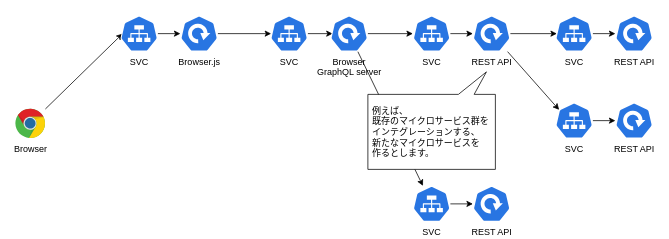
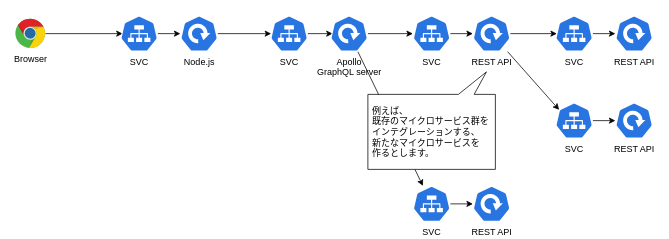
  <mxCell id="0" />
  <mxCell id="1" parent="0" />
  <mxCell id="2" style="edgeStyle=none;html=1;entryX=0;entryY=0.5;entryDx=0;entryDy=0;entryPerimeter=0;startArrow=none;" parent="1" source="18" target="6" edge="1"><mxGeometry relative="1" as="geometry" /></mxCell>
- <mxCell id="3" value="Browser &lt;br&gt;GraphQL server" style="sketch=0;html=1;dashed=0;whitespace=wrap;fillColor=#2875E2;strokeColor=#ffffff;points=[[0.005,0.63,0],[0.1,0.2,0],[0.9,0.2,0],[0.5,0,0],[0.995,0.63,0],[0.72,0.99,0],[0.5,1,0],[0.28,0.99,0]];shape=mxgraph.kubernetes.icon;prIcon=pod;labelPosition=center;verticalLabelPosition=bottom;align=center;verticalAlign=top;labelBackgroundColor=#FFFFFF;" parent="1" vertex="1"><mxGeometry x="440" y="20" width="50" height="48" as="geometry" /></mxCell>
+ <mxCell id="3" value="Apollo &lt;br&gt;GraphQL server" style="sketch=0;html=1;dashed=0;whitespace=wrap;fillColor=#2875E2;strokeColor=#ffffff;points=[[0.005,0.63,0],[0.1,0.2,0],[0.9,0.2,0],[0.5,0,0],[0.995,0.63,0],[0.72,0.99,0],[0.5,1,0],[0.28,0.99,0]];shape=mxgraph.kubernetes.icon;prIcon=pod;labelPosition=center;verticalLabelPosition=bottom;align=center;verticalAlign=top;labelBackgroundColor=#FFFFFF;" parent="1" vertex="1"><mxGeometry x="440" y="20" width="50" height="48" as="geometry" /></mxCell>
  <mxCell id="4" style="edgeStyle=none;html=1;entryX=0.06;entryY=0.5;entryDx=0;entryDy=0;entryPerimeter=0;labelBackgroundColor=#FFFFFF;startArrow=none;" parent="1" source="17" target="3" edge="1"><mxGeometry relative="1" as="geometry"><mxPoint x="290" y="44" as="sourcePoint" /></mxGeometry></mxCell>
- <mxCell id="5" value="Browser.js" style="sketch=0;html=1;dashed=0;whitespace=wrap;fillColor=#2875E2;strokeColor=#ffffff;points=[[0.005,0.63,0],[0.1,0.2,0],[0.9,0.2,0],[0.5,0,0],[0.995,0.63,0],[0.72,0.99,0],[0.5,1,0],[0.28,0.99,0]];shape=mxgraph.kubernetes.icon;prIcon=pod;labelPosition=center;verticalLabelPosition=bottom;align=center;verticalAlign=top;labelBackgroundColor=default;" parent="1" vertex="1"><mxGeometry x="240" y="20" width="50" height="48" as="geometry" /></mxCell>
+ <mxCell id="5" value="Node.js" style="sketch=0;html=1;dashed=0;whitespace=wrap;fillColor=#2875E2;strokeColor=#ffffff;points=[[0.005,0.63,0],[0.1,0.2,0],[0.9,0.2,0],[0.5,0,0],[0.995,0.63,0],[0.72,0.99,0],[0.5,1,0],[0.28,0.99,0]];shape=mxgraph.kubernetes.icon;prIcon=pod;labelPosition=center;verticalLabelPosition=bottom;align=center;verticalAlign=top;labelBackgroundColor=default;" parent="1" vertex="1"><mxGeometry x="240" y="20" width="50" height="48" as="geometry" /></mxCell>
  <mxCell id="6" value="REST API" style="sketch=0;html=1;dashed=0;whitespace=wrap;fillColor=#2875E2;strokeColor=#ffffff;points=[[0.005,0.63,0],[0.1,0.2,0],[0.9,0.2,0],[0.5,0,0],[0.995,0.63,0],[0.72,0.99,0],[0.5,1,0],[0.28,0.99,0]];shape=mxgraph.kubernetes.icon;prIcon=pod;labelPosition=center;verticalLabelPosition=bottom;align=center;verticalAlign=top;labelBackgroundColor=#FFFFFF;" parent="1" vertex="1"><mxGeometry x="630" y="20" width="50" height="48" as="geometry" /></mxCell>
  <mxCell id="7" style="edgeStyle=none;html=1;entryX=0;entryY=0.5;entryDx=0;entryDy=0;entryPerimeter=0;startArrow=none;" parent="1" source="16" target="5" edge="1"><mxGeometry relative="1" as="geometry" /></mxCell>
  <mxCell id="8" style="edgeStyle=none;html=1;entryX=0.06;entryY=0.5;entryDx=0;entryDy=0;entryPerimeter=0;" parent="1" source="9" target="16" edge="1"><mxGeometry relative="1" as="geometry" /></mxCell>
- <mxCell id="9" value="Browser" style="dashed=0;outlineConnect=0;html=1;align=center;labelPosition=center;verticalLabelPosition=bottom;verticalAlign=top;shape=mxgraph.weblogos.chrome;labelBackgroundColor=default;" parent="1" vertex="1"><mxGeometry x="20" y="144" width="40" height="40" as="geometry" /></mxCell>
+ <mxCell id="9" value="Browser" style="dashed=0;outlineConnect=0;html=1;align=center;labelPosition=center;verticalLabelPosition=bottom;verticalAlign=top;shape=mxgraph.weblogos.chrome;labelBackgroundColor=default;" parent="1" vertex="1"><mxGeometry x="20" y="24" width="40" height="40" as="geometry" /></mxCell>
  <mxCell id="10" style="edgeStyle=none;html=1;entryX=0.02;entryY=0.5;entryDx=0;entryDy=0;entryPerimeter=0;" parent="1" source="11" target="17" edge="1"><mxGeometry relative="1" as="geometry" /></mxCell>
  <mxCell id="11" value="" style="sketch=0;html=1;dashed=0;whitespace=wrap;fillColor=#2875E2;strokeColor=#ffffff;points=[[0.005,0.63,0],[0.1,0.2,0],[0.9,0.2,0],[0.5,0,0],[0.995,0.63,0],[0.72,0.99,0],[0.5,1,0],[0.28,0.99,0]];shape=mxgraph.kubernetes.icon;prIcon=deploy;labelBackgroundColor=default;" parent="1" vertex="1"><mxGeometry x="240" y="20" width="50" height="48" as="geometry" /></mxCell>
  <mxCell id="12" style="edgeStyle=none;html=1;" parent="1" source="14" target="20" edge="1"><mxGeometry relative="1" as="geometry" /></mxCell>
  <mxCell id="13" style="edgeStyle=none;html=1;" parent="1" source="14" target="18" edge="1"><mxGeometry relative="1" as="geometry" /></mxCell>
  <mxCell id="14" value="" style="sketch=0;html=1;dashed=0;whitespace=wrap;fillColor=#2875E2;strokeColor=#ffffff;points=[[0.005,0.63,0],[0.1,0.2,0],[0.9,0.2,0],[0.5,0,0],[0.995,0.63,0],[0.72,0.99,0],[0.5,1,0],[0.28,0.99,0]];shape=mxgraph.kubernetes.icon;prIcon=deploy;labelBackgroundColor=default;" parent="1" vertex="1"><mxGeometry x="440" y="20" width="50" height="48" as="geometry" /></mxCell>
  <mxCell id="15" style="edgeStyle=none;html=1;entryX=0.04;entryY=0.5;entryDx=0;entryDy=0;entryPerimeter=0;" parent="1" source="27" target="24" edge="1"><mxGeometry relative="1" as="geometry" /></mxCell>
  <mxCell id="16" value="SVC" style="sketch=0;html=1;dashed=0;whitespace=wrap;fillColor=#2875E2;strokeColor=#ffffff;points=[[0.005,0.63,0],[0.1,0.2,0],[0.9,0.2,0],[0.5,0,0],[0.995,0.63,0],[0.72,0.99,0],[0.5,1,0],[0.28,0.99,0]];shape=mxgraph.kubernetes.icon;prIcon=svc;labelBackgroundColor=default;labelPosition=center;verticalLabelPosition=bottom;align=center;verticalAlign=top;" parent="1" vertex="1"><mxGeometry x="160" y="20" width="50" height="48" as="geometry" /></mxCell>
  <mxCell id="17" value="SVC" style="sketch=0;html=1;dashed=0;whitespace=wrap;fillColor=#2875E2;strokeColor=#ffffff;points=[[0.005,0.63,0],[0.1,0.2,0],[0.9,0.2,0],[0.5,0,0],[0.995,0.63,0],[0.72,0.99,0],[0.5,1,0],[0.28,0.99,0]];shape=mxgraph.kubernetes.icon;prIcon=svc;labelBackgroundColor=default;labelPosition=center;verticalLabelPosition=bottom;align=center;verticalAlign=top;" parent="1" vertex="1"><mxGeometry x="360" y="20" width="50" height="48" as="geometry" /></mxCell>
  <mxCell id="18" value="SVC" style="sketch=0;html=1;dashed=0;whitespace=wrap;fillColor=#2875E2;strokeColor=#ffffff;points=[[0.005,0.63,0],[0.1,0.2,0],[0.9,0.2,0],[0.5,0,0],[0.995,0.63,0],[0.72,0.99,0],[0.5,1,0],[0.28,0.99,0]];shape=mxgraph.kubernetes.icon;prIcon=svc;labelBackgroundColor=default;labelPosition=center;verticalLabelPosition=bottom;align=center;verticalAlign=top;" parent="1" vertex="1"><mxGeometry x="550" y="20" width="50" height="48" as="geometry" /></mxCell>
  <mxCell id="19" style="edgeStyle=none;html=1;" parent="1" source="20" edge="1"><mxGeometry relative="1" as="geometry"><mxPoint x="630" y="271" as="targetPoint" /></mxGeometry></mxCell>
  <mxCell id="20" value="SVC" style="sketch=0;html=1;dashed=0;whitespace=wrap;fillColor=#2875E2;strokeColor=#ffffff;points=[[0.005,0.63,0],[0.1,0.2,0],[0.9,0.2,0],[0.5,0,0],[0.995,0.63,0],[0.72,0.99,0],[0.5,1,0],[0.28,0.99,0]];shape=mxgraph.kubernetes.icon;prIcon=svc;labelBackgroundColor=default;labelPosition=center;verticalLabelPosition=bottom;align=center;verticalAlign=top;" parent="1" vertex="1"><mxGeometry x="550" y="247" width="50" height="48" as="geometry" /></mxCell>
  <mxCell id="21" value="REST API" style="sketch=0;html=1;dashed=0;whitespace=wrap;fillColor=#2875E2;strokeColor=#ffffff;points=[[0.005,0.63,0],[0.1,0.2,0],[0.9,0.2,0],[0.5,0,0],[0.995,0.63,0],[0.72,0.99,0],[0.5,1,0],[0.28,0.99,0]];shape=mxgraph.kubernetes.icon;prIcon=deploy;labelBackgroundColor=default;labelPosition=center;verticalLabelPosition=bottom;align=center;verticalAlign=top;" parent="1" vertex="1"><mxGeometry x="630" y="247" width="50" height="48" as="geometry" /></mxCell>
  <mxCell id="22" value="REST API" style="sketch=0;html=1;dashed=0;whitespace=wrap;fillColor=#2875E2;strokeColor=#ffffff;points=[[0.005,0.63,0],[0.1,0.2,0],[0.9,0.2,0],[0.5,0,0],[0.995,0.63,0],[0.72,0.99,0],[0.5,1,0],[0.28,0.99,0]];shape=mxgraph.kubernetes.icon;prIcon=deploy;labelBackgroundColor=default;labelPosition=center;verticalLabelPosition=bottom;align=center;verticalAlign=top;" parent="1" vertex="1"><mxGeometry x="820" y="20" width="50" height="48" as="geometry" /></mxCell>
  <mxCell id="23" style="edgeStyle=none;html=1;" parent="1" source="24" target="22" edge="1"><mxGeometry relative="1" as="geometry" /></mxCell>
  <mxCell id="24" value="SVC" style="sketch=0;html=1;dashed=0;whitespace=wrap;fillColor=#2875E2;strokeColor=#ffffff;points=[[0.005,0.63,0],[0.1,0.2,0],[0.9,0.2,0],[0.5,0,0],[0.995,0.63,0],[0.72,0.99,0],[0.5,1,0],[0.28,0.99,0]];shape=mxgraph.kubernetes.icon;prIcon=svc;labelBackgroundColor=default;labelPosition=center;verticalLabelPosition=bottom;align=center;verticalAlign=top;" parent="1" vertex="1"><mxGeometry x="740" y="20" width="50" height="48" as="geometry" /></mxCell>
  <mxCell id="25" value="例えば、&lt;br&gt;既存のマイクロサービス群をインテグレーションする、&lt;br&gt;新たなマイクロサービスを&lt;br&gt;作るとします。" style="shape=callout;whiteSpace=wrap;html=1;perimeter=calloutPerimeter;flipV=1;flipH=0;position2=0.93;base=21;size=30;position=0.71;spacingLeft=4;spacingRight=4;spacingBottom=2;spacingTop=2;align=left;" parent="1" vertex="1"><mxGeometry x="490" y="95" width="170" height="130" as="geometry" /></mxCell>
  <mxCell id="26" style="edgeStyle=none;html=1;entryX=0.1;entryY=0.2;entryDx=0;entryDy=0;entryPerimeter=0;" edge="1" parent="1" source="27" target="30"><mxGeometry relative="1" as="geometry" /></mxCell>
  <mxCell id="27" value="" style="sketch=0;html=1;dashed=0;whitespace=wrap;fillColor=#2875E2;strokeColor=#ffffff;points=[[0.005,0.63,0],[0.1,0.2,0],[0.9,0.2,0],[0.5,0,0],[0.995,0.63,0],[0.72,0.99,0],[0.5,1,0],[0.28,0.99,0]];shape=mxgraph.kubernetes.icon;prIcon=deploy;labelBackgroundColor=default;" parent="1" vertex="1"><mxGeometry x="630" y="20" width="50" height="48" as="geometry" /></mxCell>
  <mxCell id="28" value="REST API" style="sketch=0;html=1;dashed=0;whitespace=wrap;fillColor=#2875E2;strokeColor=#ffffff;points=[[0.005,0.63,0],[0.1,0.2,0],[0.9,0.2,0],[0.5,0,0],[0.995,0.63,0],[0.72,0.99,0],[0.5,1,0],[0.28,0.99,0]];shape=mxgraph.kubernetes.icon;prIcon=deploy;labelBackgroundColor=default;labelPosition=center;verticalLabelPosition=bottom;align=center;verticalAlign=top;" vertex="1" parent="1"><mxGeometry x="820" y="136" width="50" height="48" as="geometry" /></mxCell>
  <mxCell id="29" style="edgeStyle=none;html=1;" edge="1" source="30" target="28" parent="1"><mxGeometry relative="1" as="geometry" /></mxCell>
  <mxCell id="30" value="SVC" style="sketch=0;html=1;dashed=0;whitespace=wrap;fillColor=#2875E2;strokeColor=#ffffff;points=[[0.005,0.63,0],[0.1,0.2,0],[0.9,0.2,0],[0.5,0,0],[0.995,0.63,0],[0.72,0.99,0],[0.5,1,0],[0.28,0.99,0]];shape=mxgraph.kubernetes.icon;prIcon=svc;labelBackgroundColor=default;labelPosition=center;verticalLabelPosition=bottom;align=center;verticalAlign=top;" vertex="1" parent="1"><mxGeometry x="740" y="136" width="50" height="48" as="geometry" /></mxCell>
